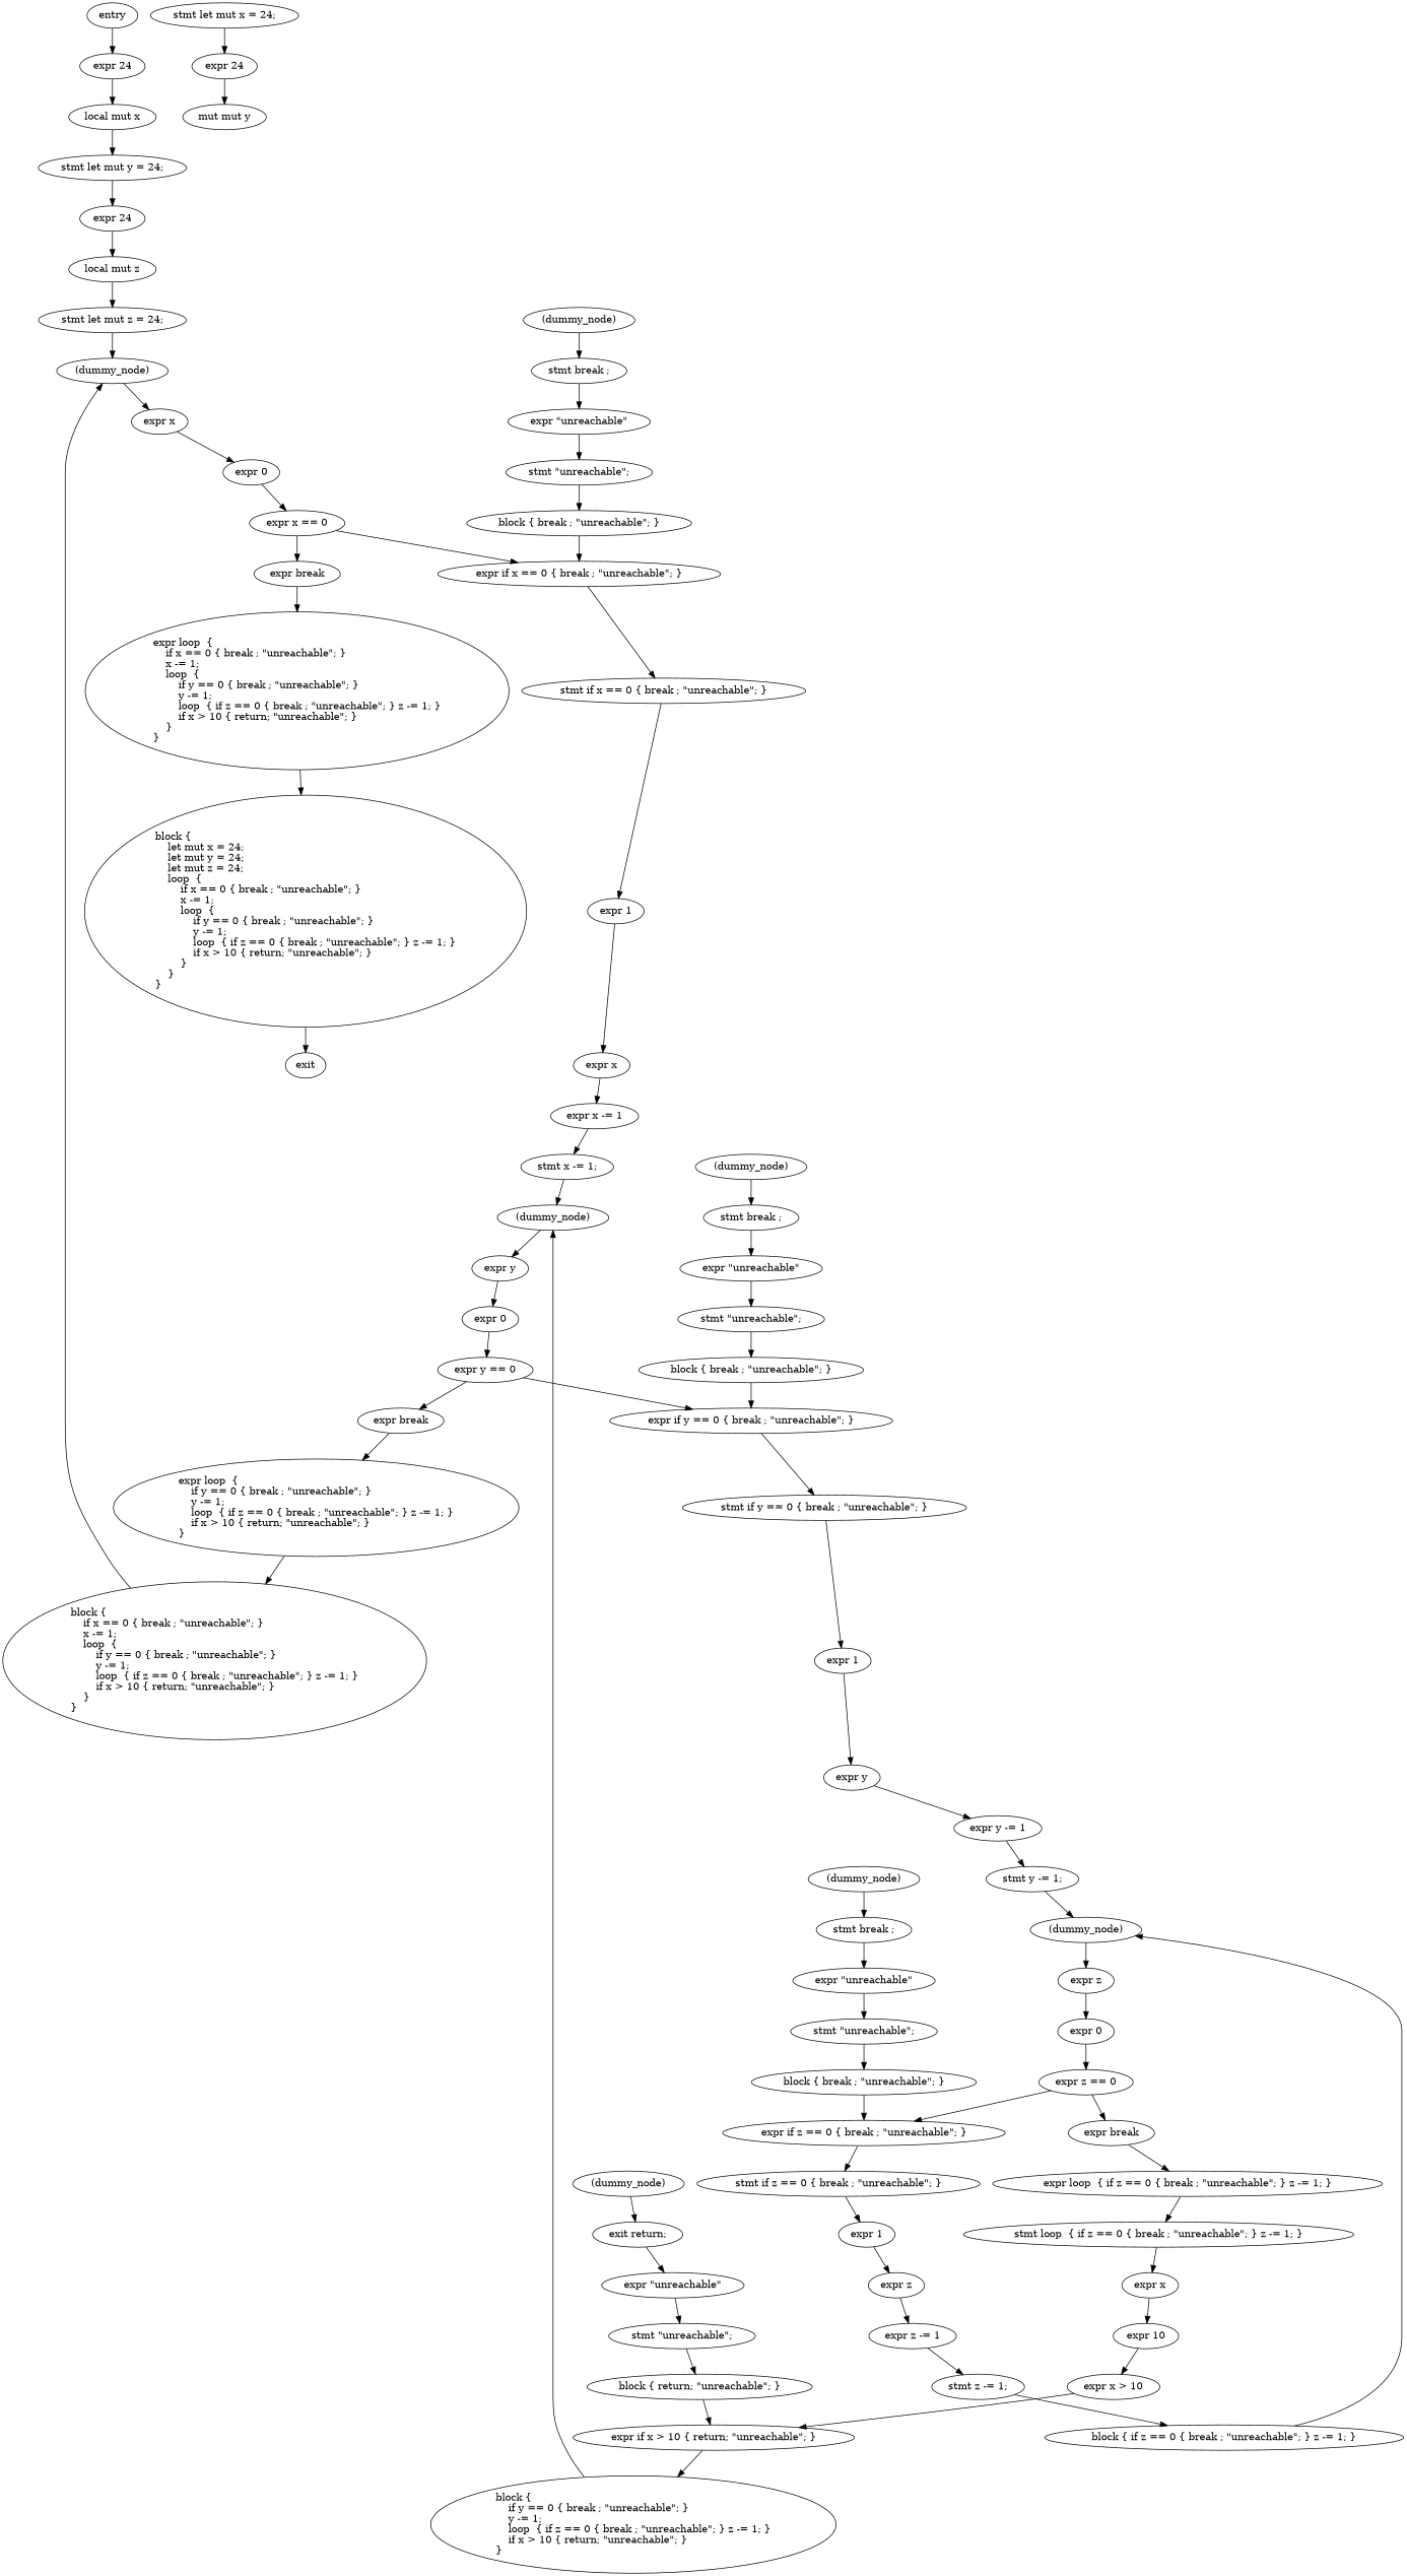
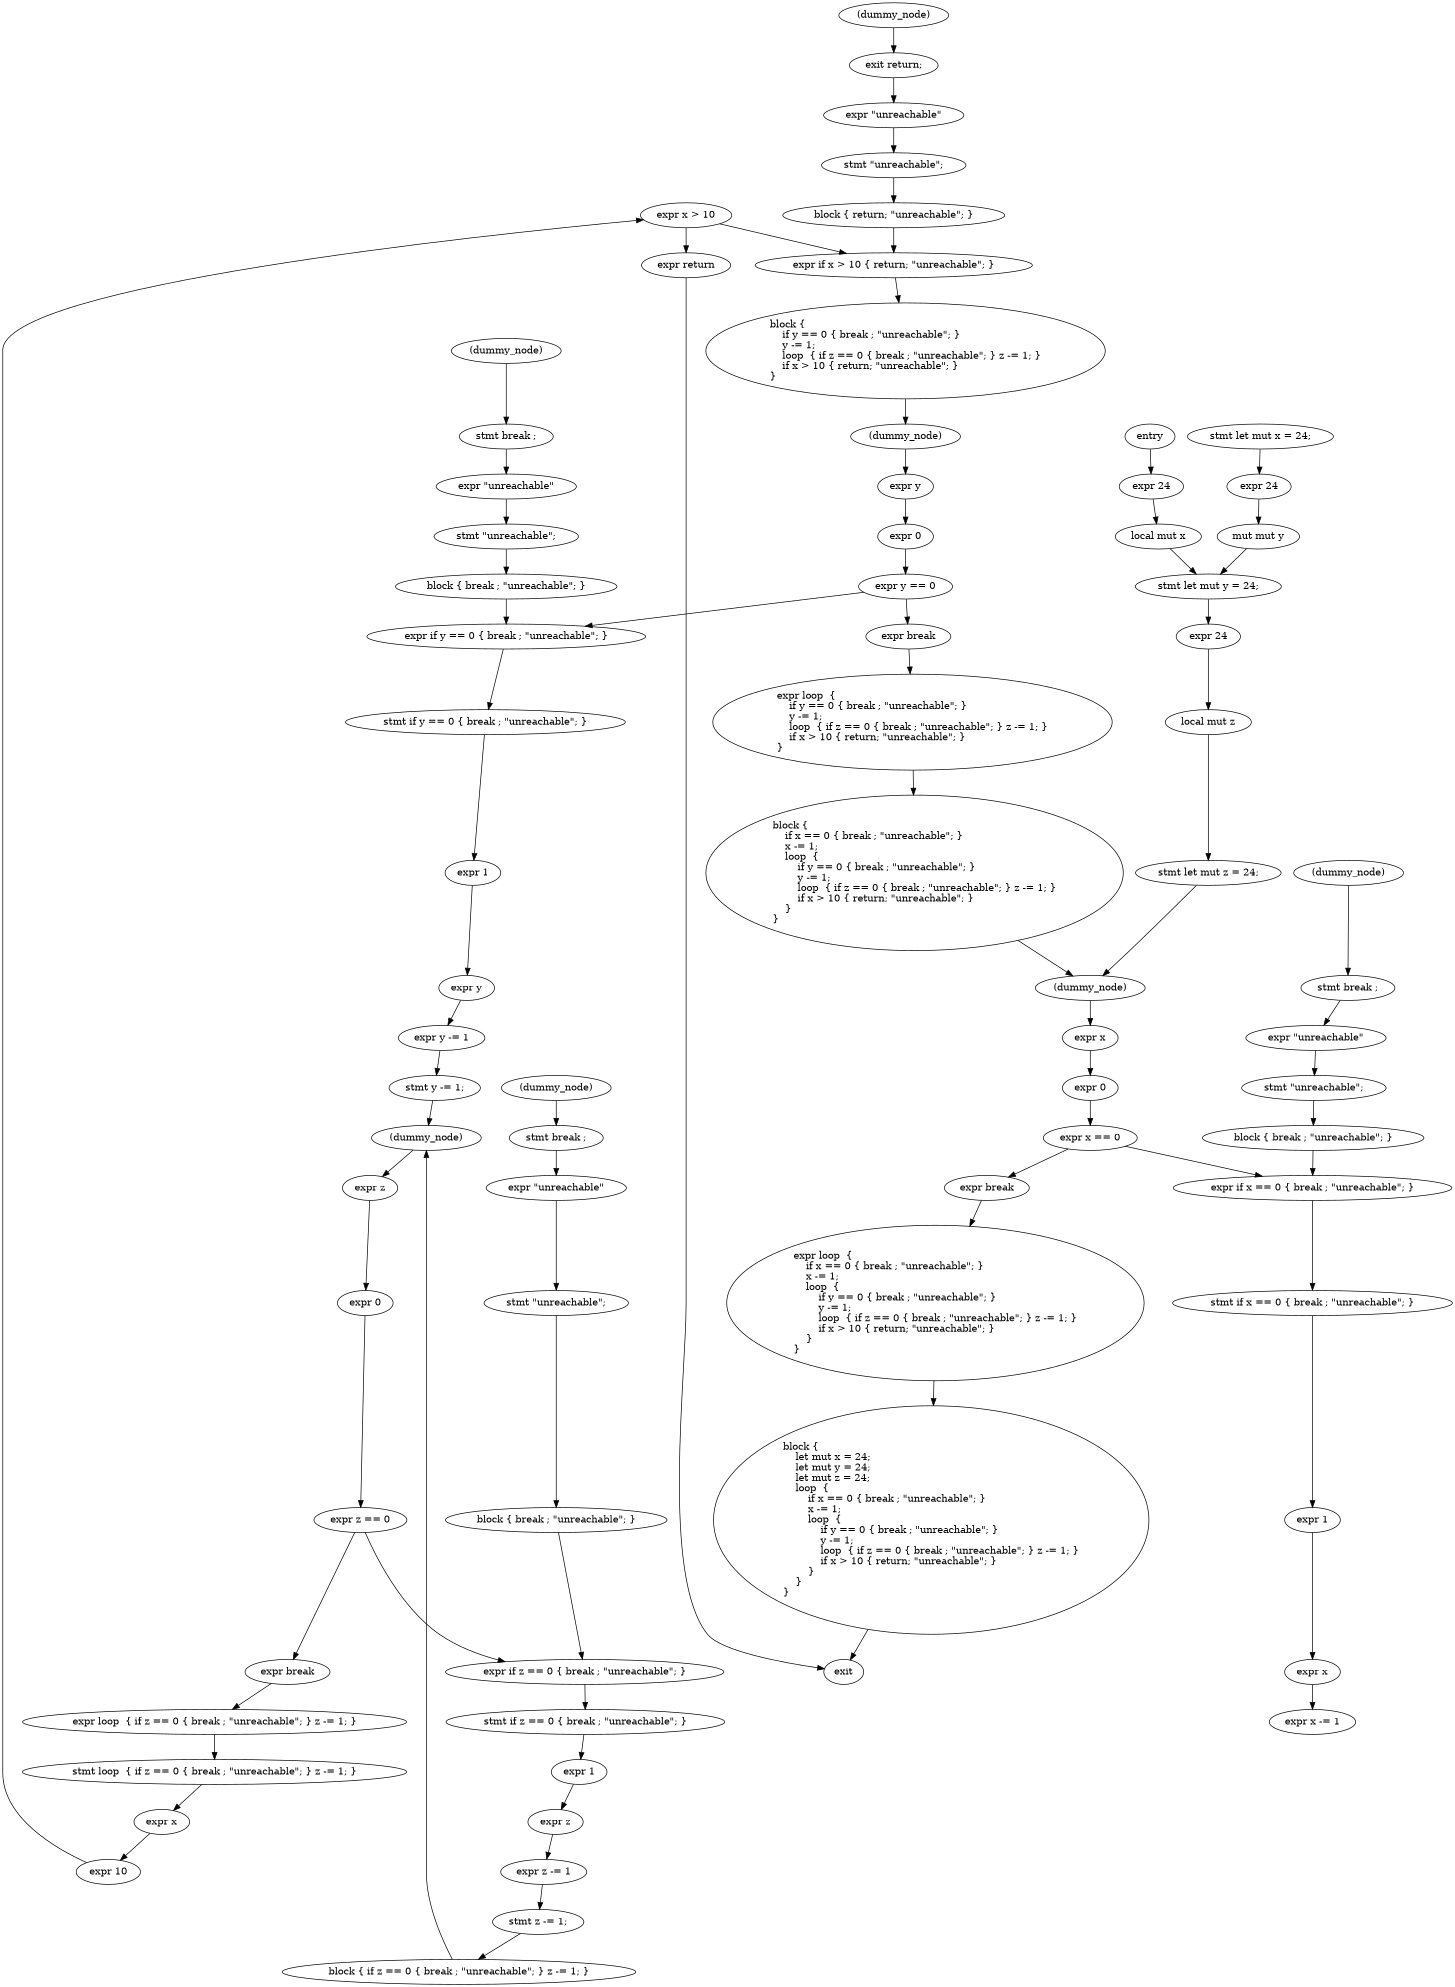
  digraph {
    n1 [label=entry]
    n2 [label="expr 24"]
    n3 [label="local mut x"]
    n4 [label=exit]
    n5 [label="stmt let mut y = 24;"]
    n6 [label="stmt let mut x = 24;"]
    n7 [label="expr 24"]
    n8 [label="mut mut y"]
    n9 [label="expr 24"]
    n10 [label="local mut z"]
    n11 [label="stmt let mut z = 24;"]
    n12 [label="(dummy_node)"]
    n13 [label="expr x"]
    n14 [label="expr 0"]
    n15 [label="expr loop  {\l    if x == 0 { break ; \"unreachable\"; }\l    x -= 1;\l    loop  {\l        if y == 0 { break ; \"unreachable\"; }\l        y -= 1;\l        loop  { if z == 0 { break ; \"unreachable\"; } z -= 1; }\l        if x > 10 { return; \"unreachable\"; }\l    }\l}\l"]
    n16 [label="block {\l    let mut x = 24;\l    let mut y = 24;\l    let mut z = 24;\l    loop  {\l        if x == 0 { break ; \"unreachable\"; }\l        x -= 1;\l        loop  {\l            if y == 0 { break ; \"unreachable\"; }\l            y -= 1;\l            loop  { if z == 0 { break ; \"unreachable\"; } z -= 1; }\l            if x > 10 { return; \"unreachable\"; }\l        }\l    }\l}\l"]
    n17 [label="expr x == 0"]
    n18 [label="expr break"]
    n19 [label="expr if x == 0 { break ; \"unreachable\"; }"]
    n20 [label="stmt if x == 0 { break ; \"unreachable\"; }"]
    n21 [label="(dummy_node)"]
    n22 [label="stmt break ;"]
    n23 [label="expr \"unreachable\""]
    n24 [label="stmt \"unreachable\";"]
    n25 [label="block { break ; \"unreachable\"; }"]
    n26 [label="expr 1"]
    n27 [label="expr x"]
    n28 [label="expr x -= 1"]
-   n29 [label="stmt x -= 1;"]
    n30 [label="(dummy_node)"]
    n31 [label="expr y"]
    n32 [label="expr 0"]
    n33 [label="expr loop  {\l    if y == 0 { break ; \"unreachable\"; }\l    y -= 1;\l    loop  { if z == 0 { break ; \"unreachable\"; } z -= 1; }\l    if x > 10 { return; \"unreachable\"; }\l}\l"]
    n34 [label="block {\l    if x == 0 { break ; \"unreachable\"; }\l    x -= 1;\l    loop  {\l        if y == 0 { break ; \"unreachable\"; }\l        y -= 1;\l        loop  { if z == 0 { break ; \"unreachable\"; } z -= 1; }\l        if x > 10 { return; \"unreachable\"; }\l    }\l}\l"]
    n35 [label="expr y == 0"]
    n36 [label="expr break"]
    n37 [label="expr if y == 0 { break ; \"unreachable\"; }"]
    n38 [label="stmt if y == 0 { break ; \"unreachable\"; }"]
    n39 [label="(dummy_node)"]
    n40 [label="stmt break ;"]
    n41 [label="expr \"unreachable\""]
    n42 [label="stmt \"unreachable\";"]
    n43 [label="block { break ; \"unreachable\"; }"]
    n44 [label="expr 1"]
    n45 [label="expr y"]
    n46 [label="expr y -= 1"]
    n47 [label="stmt y -= 1;"]
    n48 [label="(dummy_node)"]
    n49 [label="expr z"]
    n50 [label="expr 0"]
    n51 [label="expr loop  { if z == 0 { break ; \"unreachable\"; } z -= 1; }"]
    n52 [label="stmt loop  { if z == 0 { break ; \"unreachable\"; } z -= 1; }"]
    n53 [label="expr x"]
    n54 [label="expr z == 0"]
    n55 [label="expr break"]
    n56 [label="expr if z == 0 { break ; \"unreachable\"; }"]
    n57 [label="stmt if z == 0 { break ; \"unreachable\"; }"]
    n58 [label="(dummy_node)"]
    n59 [label="stmt break ;"]
    n60 [label="expr \"unreachable\""]
    n61 [label="stmt \"unreachable\";"]
    n62 [label="block { break ; \"unreachable\"; }"]
    n63 [label="expr 1"]
    n64 [label="expr z"]
    n65 [label="expr z -= 1"]
    n66 [label="stmt z -= 1;"]
    n67 [label="block { if z == 0 { break ; \"unreachable\"; } z -= 1; }"]
    n68 [label="expr 10"]
    n69 [label="expr x > 10"]
+   n70 [label="expr return"]
    n71 [label="expr if x > 10 { return; \"unreachable\"; }"]
    n72 [label="block {\l    if y == 0 { break ; \"unreachable\"; }\l    y -= 1;\l    loop  { if z == 0 { break ; \"unreachable\"; } z -= 1; }\l    if x > 10 { return; \"unreachable\"; }\l}\l"]
    n73 [label="(dummy_node)"]
    n74 [label="exit return;"]
    n75 [label="expr \"unreachable\""]
    n76 [label="stmt \"unreachable\";"]
    n77 [label="block { return; \"unreachable\"; }"]
    n1 -> n2
    n2 -> n3
    n3 -> n5
    n5 -> n9
    n6 -> n7
    n7 -> n8
+   n8 -> n5
    n9 -> n10
    n10 -> n11
    n11 -> n12
    n12 -> n13
    n13 -> n14
    n14 -> n17
    n15 -> n16
    n16 -> n4
    n17 -> n18
    n17 -> n19
    n18 -> n15
    n19 -> n20
    n20 -> n26
    n21 -> n22
    n22 -> n23
    n23 -> n24
    n24 -> n25
    n25 -> n19
    n26 -> n27
    n27 -> n28
-   n28 -> n29
-   n29 -> n30
    n30 -> n31
    n31 -> n32
    n32 -> n35
    n33 -> n34
    n34 -> n12
    n35 -> n36
    n35 -> n37
    n36 -> n33
    n37 -> n38
    n38 -> n44
    n39 -> n40
    n40 -> n41
    n41 -> n42
    n42 -> n43
    n43 -> n37
    n44 -> n45
    n45 -> n46
    n46 -> n47
    n47 -> n48
    n48 -> n49
    n49 -> n50
    n50 -> n54
    n51 -> n52
    n52 -> n53
    n53 -> n68
    n54 -> n55
    n54 -> n56
    n55 -> n51
    n56 -> n57
    n57 -> n63
    n58 -> n59
    n59 -> n60
    n60 -> n61
    n61 -> n62
    n62 -> n56
    n63 -> n64
    n64 -> n65
    n65 -> n66
    n66 -> n67
    n67 -> n48
    n68 -> n69
+   n69 -> n70
    n69 -> n71
+   n70 -> n4
    n71 -> n72
    n72 -> n30
    n73 -> n74
    n74 -> n75
    n75 -> n76
    n76 -> n77
    n77 -> n71
  }
